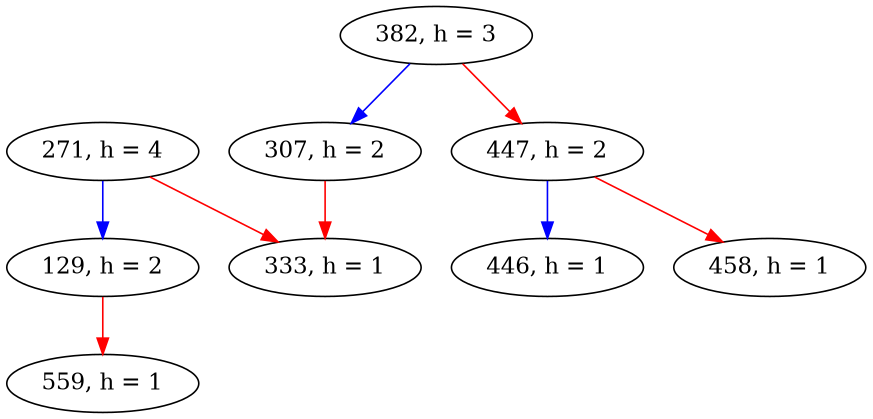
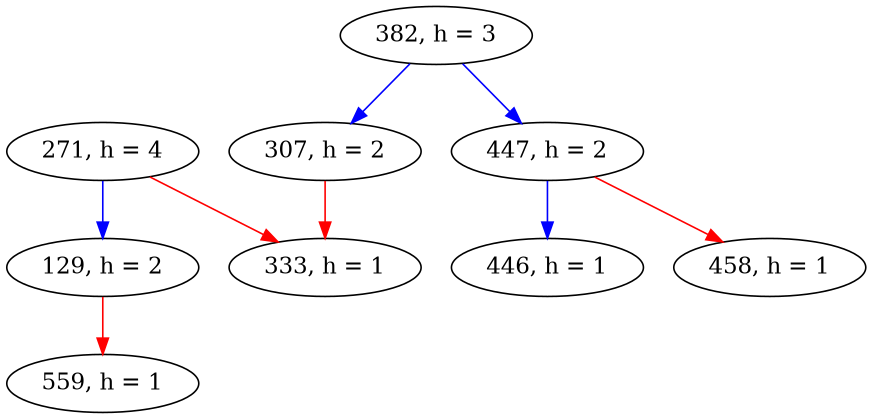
  digraph {
    edge [color=red]
    n1 [label="271, h = 4"]
    n2 [label="129, h = 2"]
    n3 [label="333, h = 1"]
    n4 [label="559, h = 1"]
    n5 [label="382, h = 3"]
    n6 [label="307, h = 2"]
    n7 [label="447, h = 2"]
    n8 [label="446, h = 1"]
    n9 [label="458, h = 1"]
    n1 -> n2 [color=blue]
    n1 -> n3
    n2 -> n4
    n5 -> n6 [color=blue]
-   n5 -> n7
+   n5 -> n7 [color=blue]
    n6 -> n3
    n7 -> n8 [color=blue]
    n7 -> n9
  }
